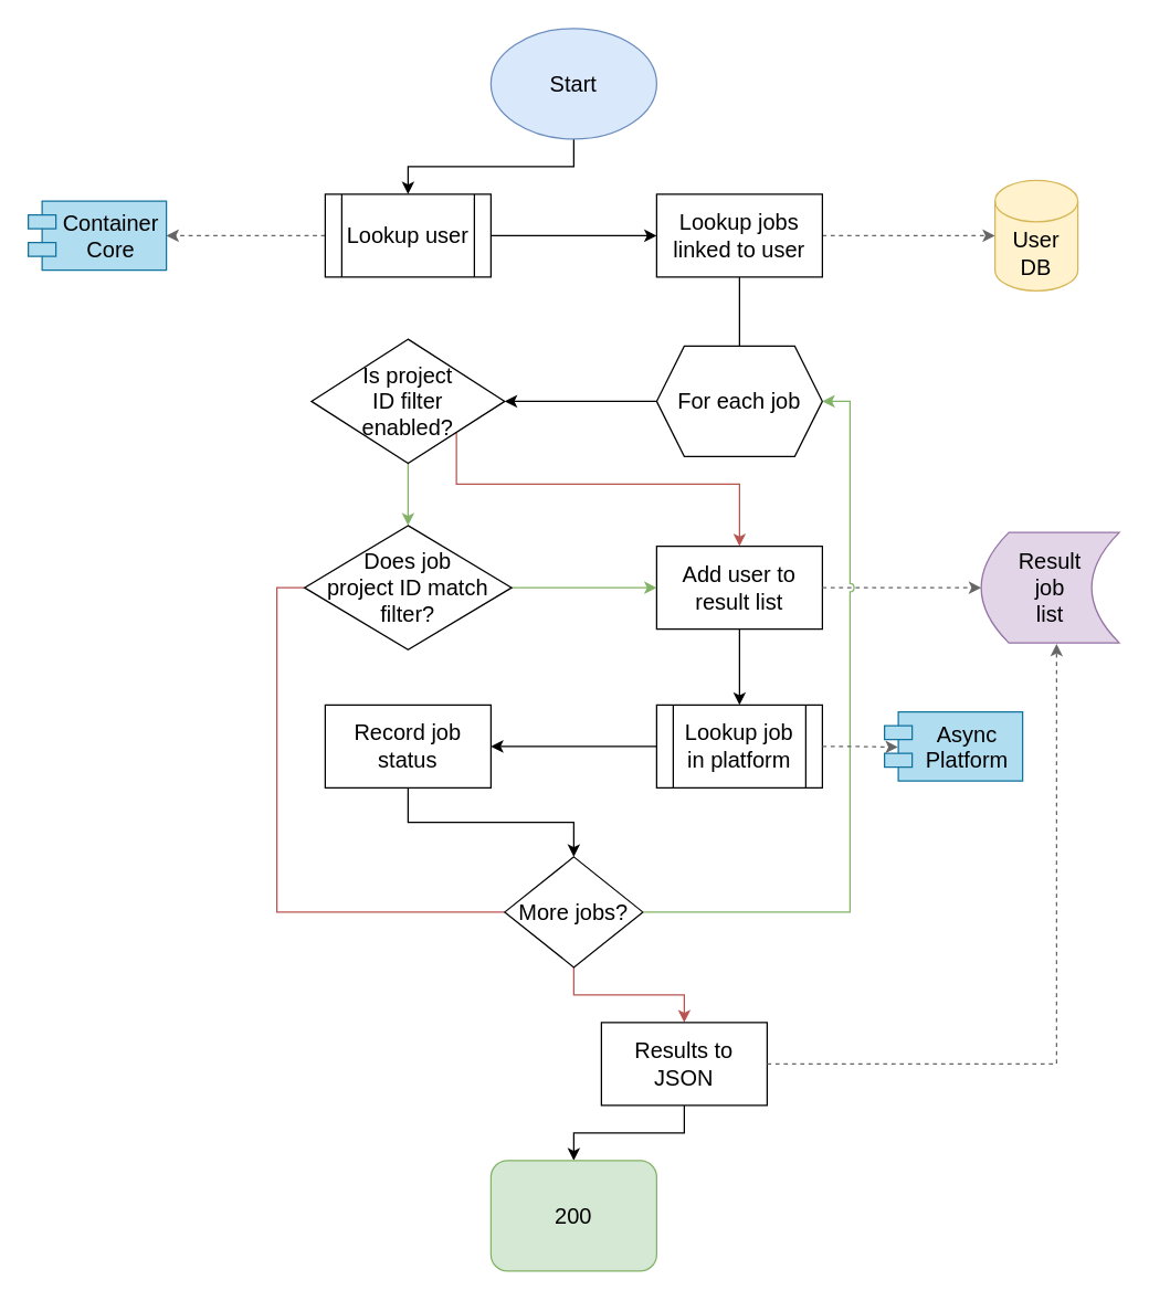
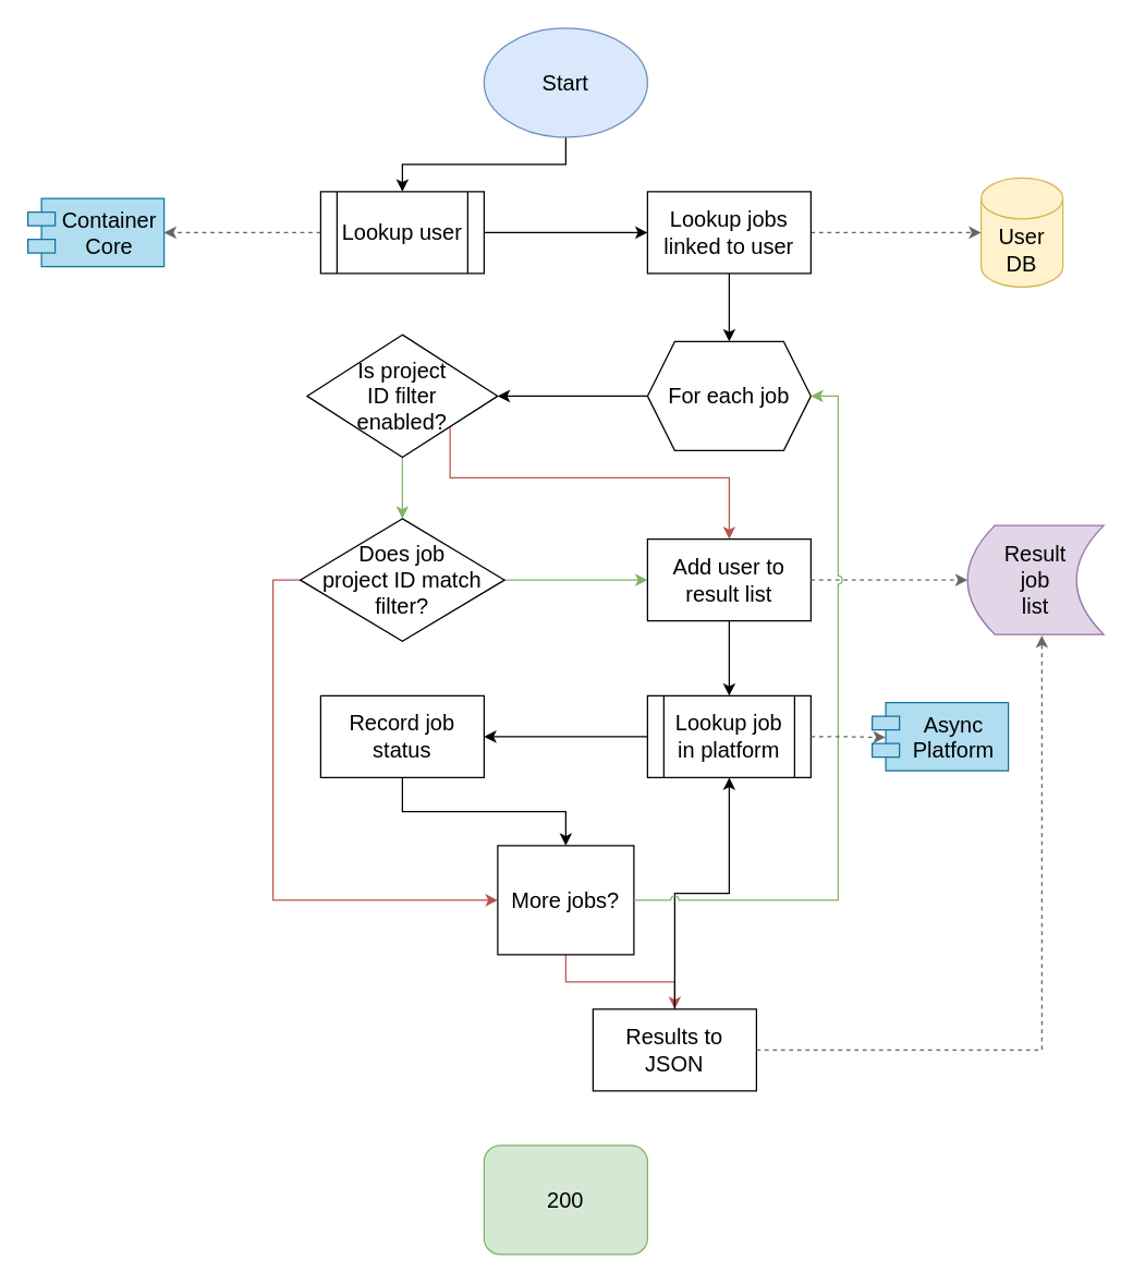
  <mxCell id="0" />
  <mxCell id="1" parent="0" />
  <mxCell id="2" style="edgeStyle=orthogonalEdgeStyle;rounded=0;orthogonalLoop=1;jettySize=auto;html=1;exitX=0.5;exitY=1;exitDx=0;exitDy=0;entryX=0.5;entryY=0;entryDx=0;entryDy=0;strokeColor=#000000;fontSize=16;" edge="1" parent="1" source="3" target="6"><mxGeometry relative="1" as="geometry" /></mxCell>
  <mxCell id="3" value="Start" style="ellipse;whiteSpace=wrap;html=1;fontSize=16;fillColor=#dae8fc;strokeColor=#6c8ebf;" vertex="1" parent="1"><mxGeometry x="355" width="120" height="80" as="geometry" y="20" /></mxCell>
  <mxCell id="4" style="edgeStyle=orthogonalEdgeStyle;rounded=0;orthogonalLoop=1;jettySize=auto;html=1;entryX=1;entryY=0.5;entryDx=0;entryDy=0;dashed=1;strokeColor=#666666;fontSize=16;" edge="1" parent="1" source="6" target="32"><mxGeometry relative="1" as="geometry" /></mxCell>
  <mxCell id="5" style="edgeStyle=orthogonalEdgeStyle;rounded=0;orthogonalLoop=1;jettySize=auto;html=1;strokeColor=#000000;fontSize=16;" edge="1" parent="1" source="6" target="10"><mxGeometry relative="1" as="geometry" /></mxCell>
  <mxCell id="6" value="Lookup user" style="shape=process;whiteSpace=wrap;html=1;backgroundOutline=1;fontSize=16;" vertex="1" parent="1"><mxGeometry x="235" y="140" width="120" height="60" as="geometry" /></mxCell>
  <mxCell id="7" value="User&lt;br&gt;DB" style="shape=cylinder3;whiteSpace=wrap;html=1;boundedLbl=1;backgroundOutline=1;size=15;fontSize=16;fillColor=#fff2cc;strokeColor=#d6b656;" vertex="1" parent="1"><mxGeometry x="720" y="130" width="60" height="80" as="geometry" /></mxCell>
  <mxCell id="8" style="edgeStyle=orthogonalEdgeStyle;rounded=0;orthogonalLoop=1;jettySize=auto;html=1;entryX=0;entryY=0.5;entryDx=0;entryDy=0;entryPerimeter=0;dashed=1;strokeColor=#666666;fontSize=16;" edge="1" parent="1" source="10" target="7"><mxGeometry relative="1" as="geometry" /></mxCell>
- <mxCell id="9" style="edgeStyle=orthogonalEdgeStyle;rounded=0;orthogonalLoop=1;jettySize=auto;html=1;exitX=0.5;exitY=1;exitDx=0;exitDy=0;entryX=0.5;entryY=0;entryDx=0;entryDy=0;strokeColor=#000000;fontSize=16;endArrow=none;" edge="1" parent="1" source="10" target="17"><mxGeometry relative="1" as="geometry" /></mxCell>
+ <mxCell id="9" style="edgeStyle=orthogonalEdgeStyle;rounded=0;orthogonalLoop=1;jettySize=auto;html=1;exitX=0.5;exitY=1;exitDx=0;exitDy=0;entryX=0.5;entryY=0;entryDx=0;entryDy=0;strokeColor=#000000;fontSize=16;" edge="1" parent="1" source="10" target="17"><mxGeometry relative="1" as="geometry" /></mxCell>
  <mxCell id="10" value="Lookup jobs linked to user" style="rounded=0;whiteSpace=wrap;html=1;fontSize=16;" vertex="1" parent="1"><mxGeometry x="475" y="140" width="120" height="60" as="geometry" /></mxCell>
  <mxCell id="11" style="edgeStyle=orthogonalEdgeStyle;rounded=0;orthogonalLoop=1;jettySize=auto;html=1;exitX=0.5;exitY=1;exitDx=0;exitDy=0;strokeColor=#82b366;fontSize=16;fillColor=#d5e8d4;" edge="1" parent="1" source="13" target="22"><mxGeometry relative="1" as="geometry" /></mxCell>
  <mxCell id="12" style="edgeStyle=orthogonalEdgeStyle;rounded=0;orthogonalLoop=1;jettySize=auto;html=1;entryX=0.5;entryY=0;entryDx=0;entryDy=0;strokeColor=#b85450;fontSize=16;exitX=1;exitY=1;exitDx=0;exitDy=0;fillColor=#f8cecc;" edge="1" parent="1" source="13" target="19"><mxGeometry relative="1" as="geometry"><Array as="points"><mxPoint x="330" y="350" /><mxPoint x="535" y="350" /></Array></mxGeometry></mxCell>
  <mxCell id="13" value="Is project&lt;br&gt;ID filter&lt;br&gt;enabled?" style="rhombus;whiteSpace=wrap;html=1;fontSize=16;" vertex="1" parent="1"><mxGeometry x="225" y="245" width="140" height="90" as="geometry" /></mxCell>
  <mxCell id="14" value="Result&lt;br&gt;job&lt;br&gt;list" style="shape=dataStorage;whiteSpace=wrap;html=1;fixedSize=1;fontSize=16;fillColor=#e1d5e7;strokeColor=#9673a6;" vertex="1" parent="1"><mxGeometry x="710" y="385" width="100" height="80" as="geometry" /></mxCell>
  <mxCell id="15" value="Async&#10;Platform" style="shape=module;align=left;spacingLeft=20;align=center;verticalAlign=top;fontSize=16;fillColor=#b1ddf0;strokeColor=#10739e;" vertex="1" parent="1"><mxGeometry x="640" y="515" width="100" height="50" as="geometry" /></mxCell>
  <mxCell id="16" style="edgeStyle=orthogonalEdgeStyle;rounded=0;orthogonalLoop=1;jettySize=auto;html=1;exitX=0;exitY=0.5;exitDx=0;exitDy=0;entryX=1;entryY=0.5;entryDx=0;entryDy=0;strokeColor=#000000;fontSize=16;" edge="1" parent="1" source="17" target="13"><mxGeometry relative="1" as="geometry" /></mxCell>
  <mxCell id="17" value="For each job" style="shape=hexagon;perimeter=hexagonPerimeter2;whiteSpace=wrap;html=1;fixedSize=1;fontSize=16;" vertex="1" parent="1"><mxGeometry x="475" y="250" width="120" height="80" as="geometry" /></mxCell>
  <mxCell id="18" style="edgeStyle=orthogonalEdgeStyle;rounded=0;orthogonalLoop=1;jettySize=auto;html=1;exitX=0.5;exitY=1;exitDx=0;exitDy=0;entryX=0.5;entryY=0;entryDx=0;entryDy=0;strokeColor=#000000;fontSize=16;" edge="1" parent="1" source="19" target="26"><mxGeometry relative="1" as="geometry" /></mxCell>
  <mxCell id="19" value="Add user to result list" style="rounded=0;whiteSpace=wrap;html=1;fontSize=16;" vertex="1" parent="1"><mxGeometry x="475" y="395" width="120" height="60" as="geometry" /></mxCell>
  <mxCell id="20" style="edgeStyle=orthogonalEdgeStyle;rounded=0;orthogonalLoop=1;jettySize=auto;html=1;exitX=1;exitY=0.5;exitDx=0;exitDy=0;entryX=0;entryY=0.5;entryDx=0;entryDy=0;strokeColor=#82b366;fontSize=16;fillColor=#d5e8d4;" edge="1" parent="1" source="22" target="19"><mxGeometry relative="1" as="geometry" /></mxCell>
- <mxCell id="21" style="edgeStyle=orthogonalEdgeStyle;rounded=0;orthogonalLoop=1;jettySize=auto;html=1;exitX=0;exitY=0.5;exitDx=0;exitDy=0;entryX=0;entryY=0.5;entryDx=0;entryDy=0;strokeColor=#b85450;fontSize=16;fillColor=#f8cecc;endArrow=none;" edge="1" parent="1" source="22" target="24"><mxGeometry relative="1" as="geometry" /></mxCell>
+ <mxCell id="21" style="edgeStyle=orthogonalEdgeStyle;rounded=0;orthogonalLoop=1;jettySize=auto;html=1;exitX=0;exitY=0.5;exitDx=0;exitDy=0;entryX=0;entryY=0.5;entryDx=0;entryDy=0;strokeColor=#b85450;fontSize=16;fillColor=#f8cecc;" edge="1" parent="1" source="22" target="24"><mxGeometry relative="1" as="geometry" /></mxCell>
  <mxCell id="22" value="Does job&lt;br&gt;project ID match filter?" style="rhombus;whiteSpace=wrap;html=1;fontSize=16;" vertex="1" parent="1"><mxGeometry x="220" y="380" width="150" height="90" as="geometry" /></mxCell>
  <mxCell id="23" style="edgeStyle=orthogonalEdgeStyle;rounded=0;orthogonalLoop=1;jettySize=auto;html=1;exitX=0.5;exitY=1;exitDx=0;exitDy=0;entryX=0.5;entryY=0;entryDx=0;entryDy=0;strokeColor=#b85450;fontSize=16;fillColor=#f8cecc;" edge="1" parent="1" source="24" target="30"><mxGeometry relative="1" as="geometry" /></mxCell>
- <mxCell id="24" value="More jobs?" style="rhombus;whiteSpace=wrap;html=1;fontSize=16;" vertex="1" parent="1"><mxGeometry x="365" y="620" width="100" height="80" as="geometry" /></mxCell>
+ <mxCell id="24" value="More jobs?" style="whiteSpace=wrap;html=1;fontSize=16;rounded=0;" vertex="1" parent="1"><mxGeometry x="365" y="620" width="100" height="80" as="geometry" /></mxCell>
  <mxCell id="25" style="edgeStyle=orthogonalEdgeStyle;rounded=0;orthogonalLoop=1;jettySize=auto;html=1;exitX=0;exitY=0.5;exitDx=0;exitDy=0;entryX=1;entryY=0.5;entryDx=0;entryDy=0;strokeColor=#000000;fontSize=16;" edge="1" parent="1" source="26" target="28"><mxGeometry relative="1" as="geometry" /></mxCell>
  <mxCell id="26" value="Lookup job in platform" style="shape=process;whiteSpace=wrap;html=1;backgroundOutline=1;fontSize=16;" vertex="1" parent="1"><mxGeometry x="475" y="510" width="120" height="60" as="geometry" /></mxCell>
  <mxCell id="27" style="edgeStyle=orthogonalEdgeStyle;rounded=0;orthogonalLoop=1;jettySize=auto;html=1;exitX=0.5;exitY=1;exitDx=0;exitDy=0;entryX=0.5;entryY=0;entryDx=0;entryDy=0;strokeColor=#000000;fontSize=16;" edge="1" parent="1" source="28" target="24"><mxGeometry relative="1" as="geometry" /></mxCell>
  <mxCell id="28" value="Record job status" style="rounded=0;whiteSpace=wrap;html=1;fontSize=16;" vertex="1" parent="1"><mxGeometry x="235" y="510" width="120" height="60" as="geometry" /></mxCell>
- <mxCell id="29" style="edgeStyle=orthogonalEdgeStyle;rounded=0;orthogonalLoop=1;jettySize=auto;html=1;entryX=0.5;entryY=0;entryDx=0;entryDy=0;strokeColor=#000000;fontSize=16;" edge="1" parent="1" source="30" target="31"><mxGeometry relative="1" as="geometry" /></mxCell>
+ <mxCell id="29" style="edgeStyle=orthogonalEdgeStyle;rounded=0;orthogonalLoop=1;jettySize=auto;html=1;strokeColor=#000000;fontSize=16;" edge="1" parent="1" source="30" target="26"><mxGeometry relative="1" as="geometry" /></mxCell>
  <mxCell id="30" value="Results to JSON" style="rounded=0;whiteSpace=wrap;html=1;fontSize=16;" vertex="1" parent="1"><mxGeometry x="435" y="740" width="120" height="60" as="geometry" /></mxCell>
  <mxCell id="31" value="200" style="whiteSpace=wrap;html=1;fontSize=16;fillColor=#d5e8d4;strokeColor=#82b366;rounded=1;" vertex="1" parent="1"><mxGeometry x="355" y="840" width="120" height="80" as="geometry" /></mxCell>
  <mxCell id="32" value="Container&#10;Core" style="shape=module;align=left;spacingLeft=20;align=center;verticalAlign=top;fontSize=16;fillColor=#b1ddf0;strokeColor=#10739e;" vertex="1" parent="1"><mxGeometry x="20" y="145" width="100" height="50" as="geometry" /></mxCell>
  <mxCell id="33" style="edgeStyle=orthogonalEdgeStyle;rounded=0;orthogonalLoop=1;jettySize=auto;html=1;exitX=1;exitY=0.5;exitDx=0;exitDy=0;entryX=0;entryY=0.5;entryDx=0;entryDy=0;dashed=1;strokeColor=#666666;fontSize=16;" edge="1" parent="1" source="19" target="14"><mxGeometry relative="1" as="geometry"><mxPoint x="475" y="670" as="sourcePoint" /><mxPoint x="605" y="300" as="targetPoint" /></mxGeometry></mxCell>
  <mxCell id="34" style="edgeStyle=orthogonalEdgeStyle;rounded=0;orthogonalLoop=1;jettySize=auto;html=1;exitX=1;exitY=0.5;exitDx=0;exitDy=0;entryX=0.546;entryY=1.009;entryDx=0;entryDy=0;dashed=1;strokeColor=#666666;fontSize=16;entryPerimeter=0;" edge="1" parent="1" source="30" target="14"><mxGeometry relative="1" as="geometry"><mxPoint x="485" y="680" as="sourcePoint" /><mxPoint x="615" y="310" as="targetPoint" /></mxGeometry></mxCell>
  <mxCell id="35" style="edgeStyle=orthogonalEdgeStyle;rounded=0;orthogonalLoop=1;jettySize=auto;html=1;exitX=1;exitY=0.5;exitDx=0;exitDy=0;entryX=1;entryY=0.5;entryDx=0;entryDy=0;strokeColor=#82b366;fontSize=16;fillColor=#d5e8d4;jumpStyle=arc;" edge="1" parent="1" source="24" target="17"><mxGeometry relative="1" as="geometry" /></mxCell>
  <mxCell id="36" style="edgeStyle=orthogonalEdgeStyle;rounded=0;orthogonalLoop=1;jettySize=auto;html=1;exitX=1;exitY=0.5;exitDx=0;exitDy=0;entryX=0.097;entryY=0.511;entryDx=0;entryDy=0;dashed=1;strokeColor=#666666;fontSize=16;entryPerimeter=0;" edge="1" parent="1" source="26" target="15"><mxGeometry relative="1" as="geometry"><mxPoint x="605" y="435" as="sourcePoint" /><mxPoint x="720" y="435" as="targetPoint" /></mxGeometry></mxCell>
